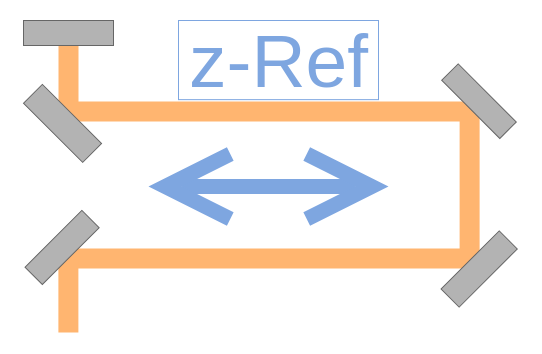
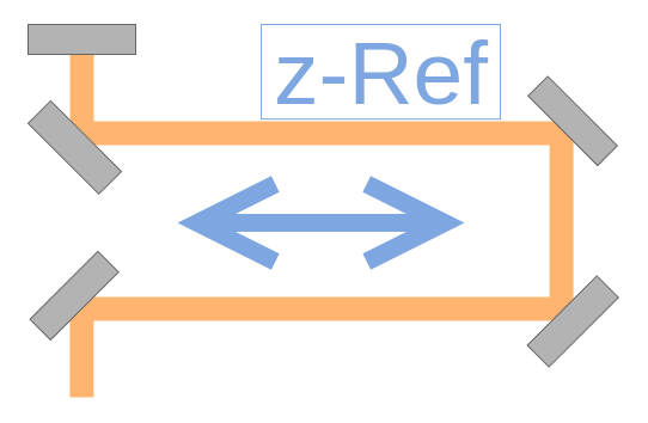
  <mxCell id="0" />
  <mxCell id="1" parent="0" />
  <mxCell id="2" value="" style="endArrow=none;html=1;rounded=0;strokeWidth=20;startArrow=none;startFill=0;endFill=0;endSize=18;strokeColor=#FFB570;" parent="1" edge="1"><mxGeometry width="50" height="50" relative="1" as="geometry"><mxPoint x="65" y="258" as="sourcePoint" /><mxPoint x="471" y="258" as="targetPoint" /></mxGeometry></mxCell>
  <mxCell id="3" value="" style="endArrow=none;html=1;rounded=0;strokeWidth=20;startArrow=none;startFill=0;endFill=0;endSize=18;strokeColor=#FFB570;" parent="1" edge="1"><mxGeometry width="50" height="50" relative="1" as="geometry"><mxPoint x="69" y="111" as="sourcePoint" /><mxPoint x="470" y="111" as="targetPoint" /></mxGeometry></mxCell>
  <mxCell id="4" value="" style="endArrow=none;html=1;rounded=0;strokeWidth=20;startArrow=none;startFill=0;endFill=0;endSize=18;strokeColor=#FFB570;" parent="1" edge="1"><mxGeometry width="50" height="50" relative="1" as="geometry"><mxPoint x="469.111" y="109.335" as="sourcePoint" /><mxPoint x="469.111" y="267" as="targetPoint" /></mxGeometry></mxCell>
  <mxCell id="5" value="" style="endArrow=none;html=1;rounded=0;strokeWidth=20;startArrow=none;startFill=0;endFill=0;endSize=18;strokeColor=#FFB570;" parent="1" edge="1"><mxGeometry width="50" height="50" relative="1" as="geometry"><mxPoint x="67.885" y="257" as="sourcePoint" /><mxPoint x="67.885" y="332" as="targetPoint" /></mxGeometry></mxCell>
  <mxCell id="6" value="" style="endArrow=none;html=1;rounded=0;strokeWidth=20;startArrow=none;startFill=0;endFill=0;endSize=18;strokeColor=#FFB570;" parent="1" edge="1"><mxGeometry width="50" height="50" relative="1" as="geometry"><mxPoint x="68" y="26" as="sourcePoint" /><mxPoint x="68" y="121" as="targetPoint" /></mxGeometry></mxCell>
  <mxCell id="7" value="" style="rounded=0;whiteSpace=wrap;html=1;rotation=-45;fillColor=#B3B3B3;fontColor=#333333;strokeColor=#666666;" parent="1" vertex="1"><mxGeometry x="437.54" y="255.69" width="82.28" height="25.55" as="geometry" /></mxCell>
  <mxCell id="8" value="" style="rounded=0;whiteSpace=wrap;html=1;rotation=45;fillColor=#B3B3B3;fontColor=#333333;strokeColor=#666666;" parent="1" vertex="1"><mxGeometry x="437.41" y="89.01" width="82.17" height="23.33" as="geometry" /></mxCell>
  <mxCell id="9" value="" style="endArrow=open;startArrow=open;html=1;rounded=0;strokeWidth=15;startFill=0;endFill=0;endSize=50;startSize=50;strokeColor=#7EA6E0;" parent="1" edge="1"><mxGeometry width="50" height="50" relative="1" as="geometry"><mxPoint x="388" y="186" as="sourcePoint" /><mxPoint x="147.996" y="186" as="targetPoint" /></mxGeometry></mxCell>
  <mxCell id="10" value="" style="rounded=0;whiteSpace=wrap;html=1;rotation=0;fillColor=#B3B3B3;fontColor=#333333;strokeColor=#666666;" parent="1" vertex="1"><mxGeometry x="23" y="20" width="90" height="25" as="geometry" /></mxCell>
  <mxCell id="11" value="" style="rounded=0;whiteSpace=wrap;html=1;rotation=-45;fillColor=#B3B3B3;fontColor=#333333;strokeColor=#666666;" parent="1" vertex="1"><mxGeometry x="21.41" y="234.69" width="80.38" height="24.45" as="geometry" /></mxCell>
  <mxCell id="12" value="" style="rounded=0;whiteSpace=wrap;html=1;rotation=45;fillColor=#B3B3B3;fontColor=#333333;strokeColor=#666666;" parent="1" vertex="1"><mxGeometry x="20.18" y="109.54" width="83.71" height="26.67" as="geometry" /></mxCell>
- <mxCell id="13" value="&lt;font style=&quot;font-size: 75px; color: rgb(126, 166, 224);&quot;&gt;z-Ref&lt;/font&gt;" style="text;html=1;align=center;verticalAlign=middle;resizable=1;points=[];autosize=0;strokeColor=#7EA6E0;fillColor=none;resizeWidth=0;" parent="1" vertex="1"><mxGeometry x="178" y="20" width="200" height="79.15" as="geometry" /></mxCell>
+ <mxCell id="13" value="&lt;font style=&quot;font-size: 75px; color: rgb(126, 166, 224);&quot;&gt;z-Ref&lt;/font&gt;" style="text;html=1;align=center;verticalAlign=middle;resizable=1;points=[];autosize=0;strokeColor=#7EA6E0;fillColor=none;resizeWidth=0;" parent="1" vertex="1"><mxGeometry x="218" y="20" width="200" height="79.15" as="geometry" /></mxCell>
